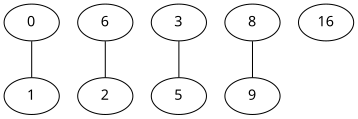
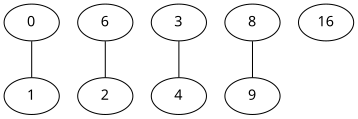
  graph {
    fontname="Noto Sans"
    node [fontname="Noto Sans"]
    edge [fontname="Noto Sans"]
    0
    1
    6
    2
    3
-   4 [label=5]
+   4
    8
    9
    n9 [label=16]
    0 -- 1
    6 -- 2
    3 -- 4
    8 -- 9
  }
